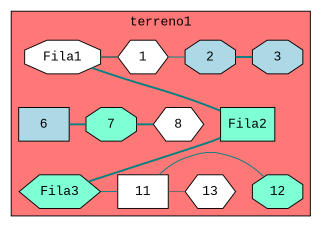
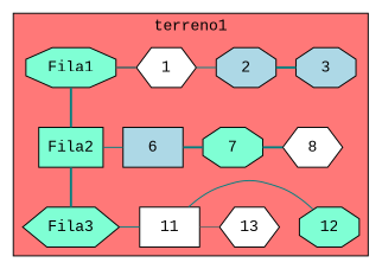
  graph {
    fontname="Liberation Mono"
    node [fillcolor=white fontname="Liberation Mono" shape=octagon style=filled]
    edge [color=teal fontname="Liberation Mono" style=bold]
    n1 [group=2 label=1 shape=hexagon]
    n2 [fillcolor=lightblue group=3 label=2]
    n3 [fillcolor=lightblue group=4 label=3]
-   Fila1
+   Fila1 [fillcolor=aquamarine]
    n5 [fillcolor=lightblue group=2 label=6 shape=box]
    n6 [fillcolor=aquamarine group=3 label=7]
    n7 [group=4 label=8 shape=hexagon]
    Fila2 [fillcolor=aquamarine shape=box]
    n9 [group=2 label=11 shape=box]
    n10 [fillcolor=aquamarine group=3 label=12]
    n11 [group=4 label=13 shape=hexagon]
    Fila3 [fillcolor=aquamarine shape=hexagon]
    subgraph cluster_1 {
      bgcolor="#FF7878"
      label=" terreno1 "
      subgraph sub_2 {
        bgcolor="#FF7878"
        label=" terreno1 "
        rank=same
        n1
        n2
        n3
        Fila1
      }
      subgraph sub_3 {
        bgcolor="#FF7878"
        label=" terreno1 "
        rank=same
        n5
        n6
        n7
        Fila2
      }
      subgraph sub_4 {
        bgcolor="#FF7878"
        label=" terreno1 "
        rank=same
        n9
        n10
        n11
        Fila3
      }
    }
    n1 -- n2 [style=solid]
    n2 -- n3
    Fila1 -- n1 [color=gray40]
    Fila1 -- Fila2
    n5 -- n6
    n6 -- n7
+   Fila2 -- n5 [style=solid]
    Fila2 -- Fila3
    n9 -- n10 [style=solid]
    n9 -- n11 [color=gray40 style=solid]
    Fila3 -- n9 [style=solid]
  }
